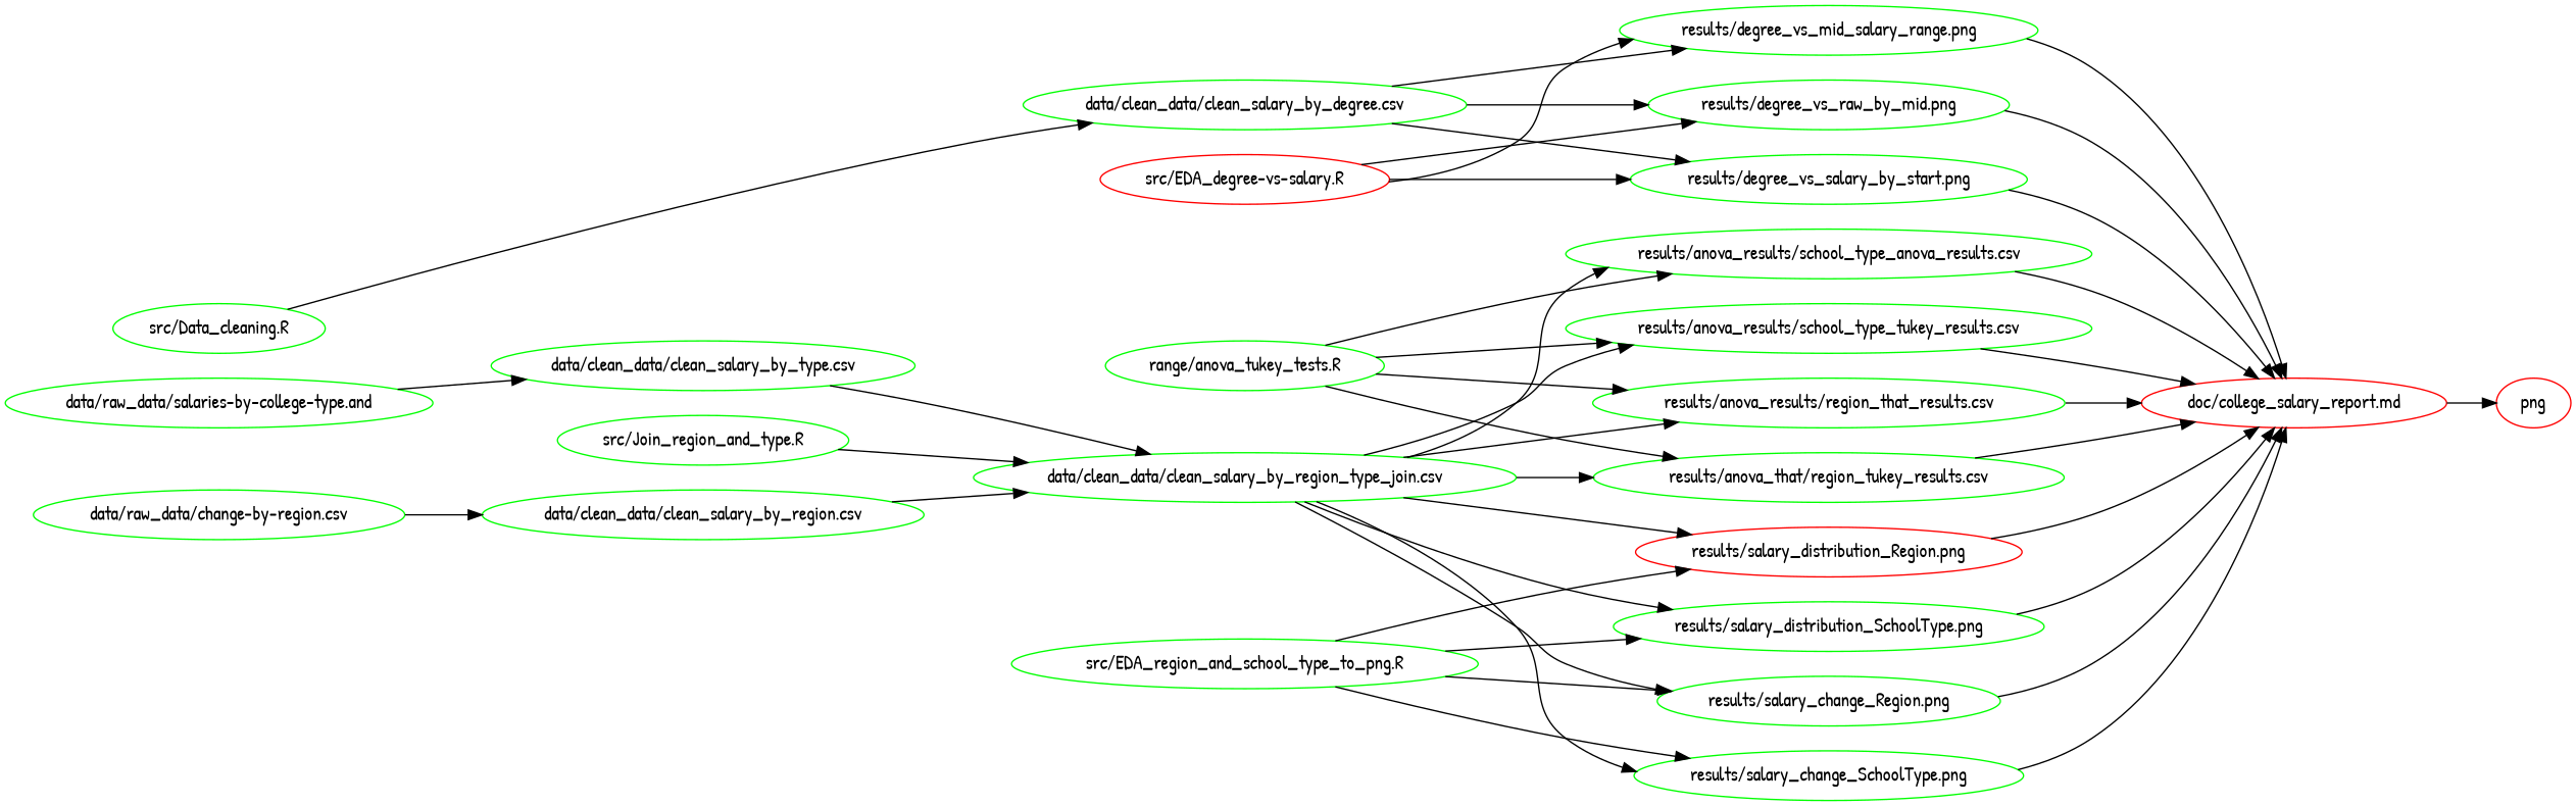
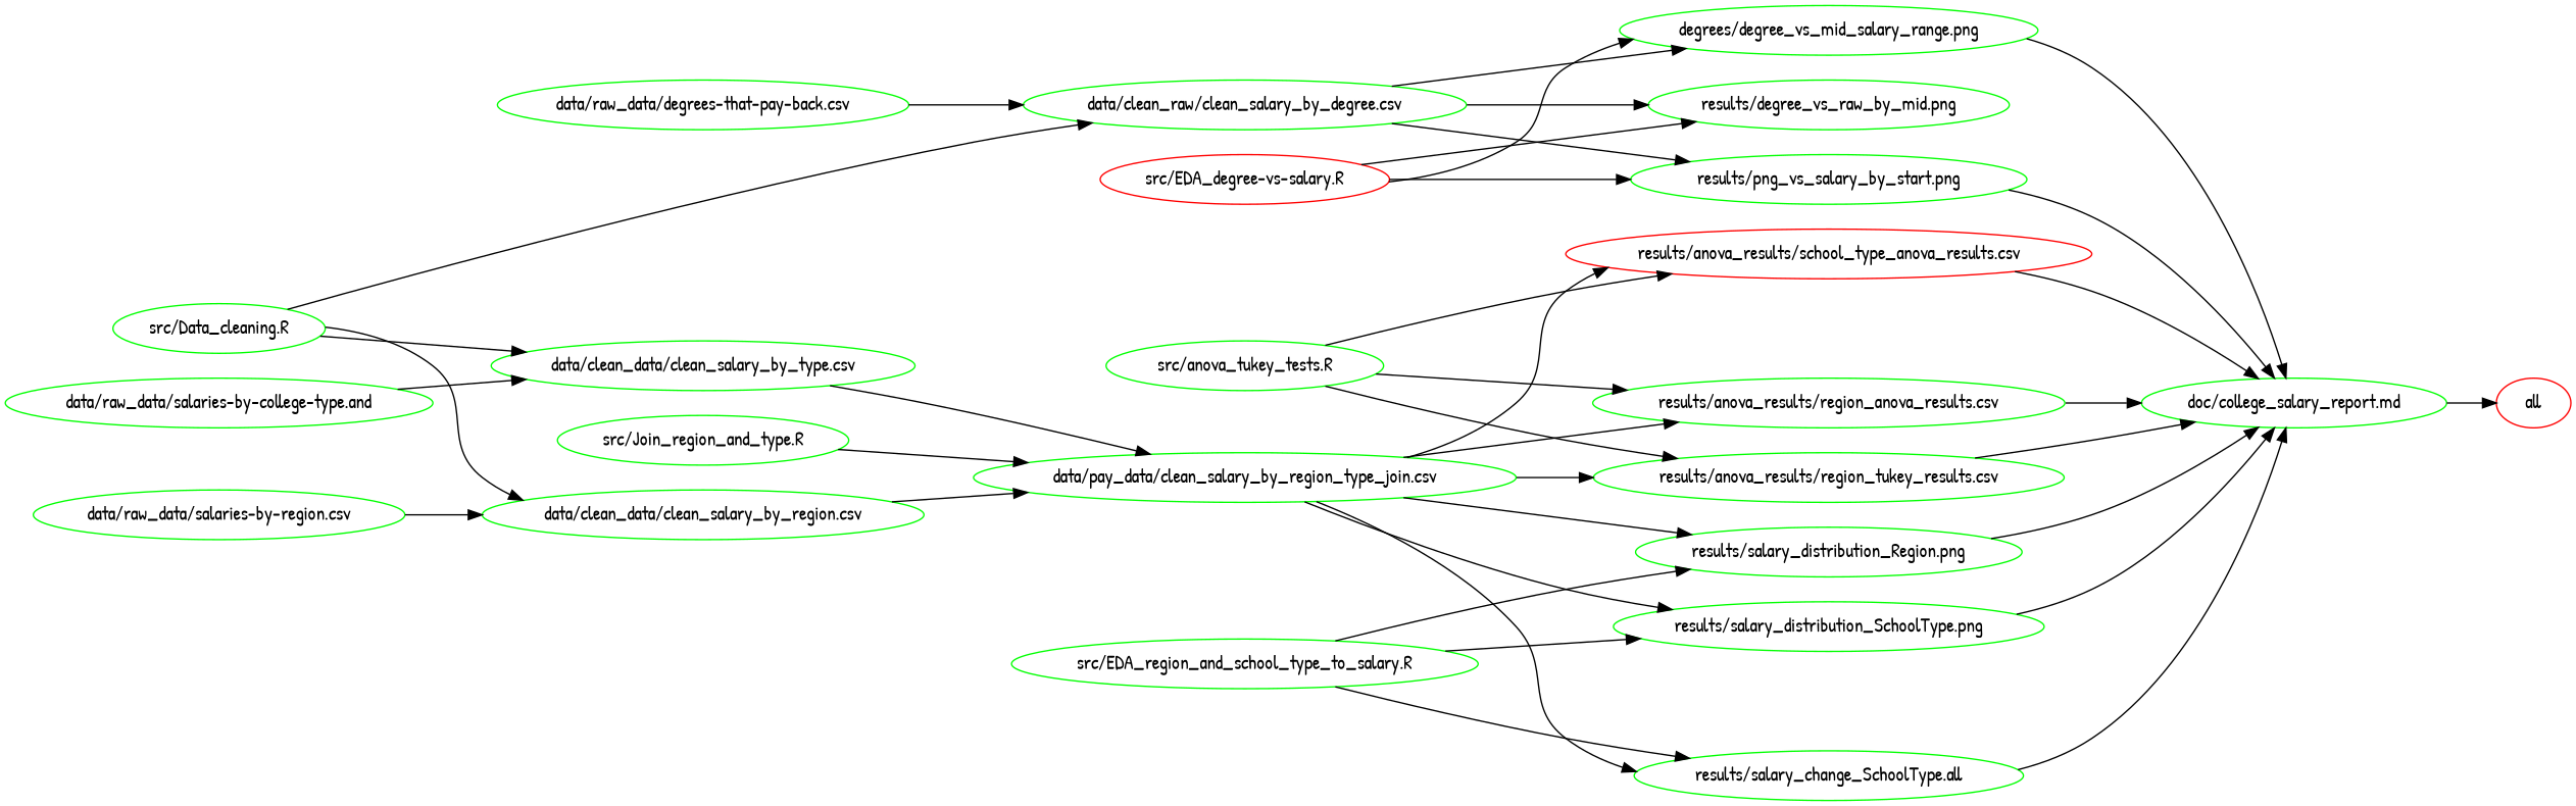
  digraph {
    fontname="Patrick Hand"
    rankdir=LR
    node [color=green fontname="Patrick Hand"]
    edge [fontname="Patrick Hand"]
-   n1 [color=red label=png]
-   n2 [label="data/clean_data/clean_salary_by_degree.csv"]
-   n3 [label="results/degree_vs_mid_salary_range.png"]
+   n1 [color=red label=all]
+   n2 [label="data/clean_raw/clean_salary_by_degree.csv"]
+   n3 [label="degrees/degree_vs_mid_salary_range.png"]
    n4 [label="results/degree_vs_raw_by_mid.png"]
-   n5 [label="results/degree_vs_salary_by_start.png"]
-   n6 [color=red label="doc/college_salary_report.md"]
+   n5 [label="results/png_vs_salary_by_start.png"]
+   n6 [label="doc/college_salary_report.md"]
    n7 [label="data/clean_data/clean_salary_by_region.csv"]
-   n8 [label="data/clean_data/clean_salary_by_region_type_join.csv"]
-   n9 [label="results/anova_results/region_that_results.csv"]
-   n10 [label="results/anova_that/region_tukey_results.csv"]
-   n11 [label="results/anova_results/school_type_anova_results.csv"]
-   n12 [label="results/anova_results/school_type_tukey_results.csv"]
-   n13 [label="results/salary_change_Region.png"]
-   n14 [label="results/salary_change_SchoolType.png"]
-   n15 [color=red label="results/salary_distribution_Region.png"]
+   n8 [label="data/pay_data/clean_salary_by_region_type_join.csv"]
+   n9 [label="results/anova_results/region_anova_results.csv"]
+   n10 [label="results/anova_results/region_tukey_results.csv"]
+   n11 [color=red label="results/anova_results/school_type_anova_results.csv"]
+   n14 [label="results/salary_change_SchoolType.all"]
+   n15 [label="results/salary_distribution_Region.png"]
    n16 [label="results/salary_distribution_SchoolType.png"]
    n17 [label="data/clean_data/clean_salary_by_type.csv"]
+   n18 [label="data/raw_data/degrees-that-pay-back.csv"]
    n19 [label="data/raw_data/salaries-by-college-type.and"]
-   n20 [label="data/raw_data/change-by-region.csv"]
+   n20 [label="data/raw_data/salaries-by-region.csv"]
    n21 [label="src/Data_cleaning.R"]
    n22 [color=red label="src/EDA_degree-vs-salary.R"]
-   n23 [label="src/EDA_region_and_school_type_to_png.R"]
+   n23 [label="src/EDA_region_and_school_type_to_salary.R"]
    n24 [label="src/Join_region_and_type.R"]
-   n25 [label="range/anova_tukey_tests.R"]
+   n25 [label="src/anova_tukey_tests.R"]
    n2 -> n3
    n2 -> n4
    n2 -> n5
    n3 -> n6
-   n4 -> n6
    n5 -> n6
    n6 -> n1
    n7 -> n8
    n8 -> n9
    n8 -> n10
    n8 -> n11
-   n8 -> n12
-   n8 -> n13
    n8 -> n14
    n8 -> n15
    n8 -> n16
    n9 -> n6
    n10 -> n6
    n11 -> n6
-   n12 -> n6
-   n13 -> n6
    n14 -> n6
    n15 -> n6
    n16 -> n6
    n17 -> n8
+   n18 -> n2
    n19 -> n17
    n20 -> n7
    n21 -> n2
+   n21 -> n7
+   n21 -> n17
    n22 -> n3
    n22 -> n4
    n22 -> n5
-   n23 -> n13
    n23 -> n14
    n23 -> n15
    n23 -> n16
    n24 -> n8
    n25 -> n9
    n25 -> n10
    n25 -> n11
-   n25 -> n12
  }
